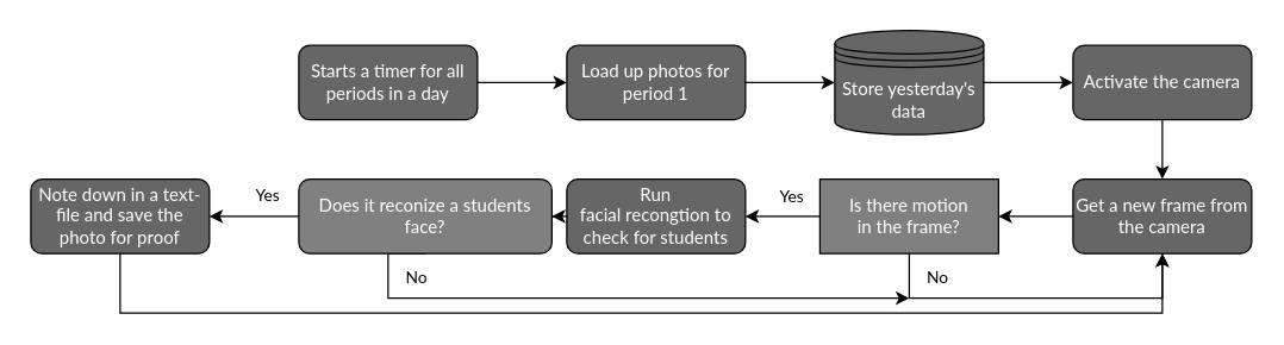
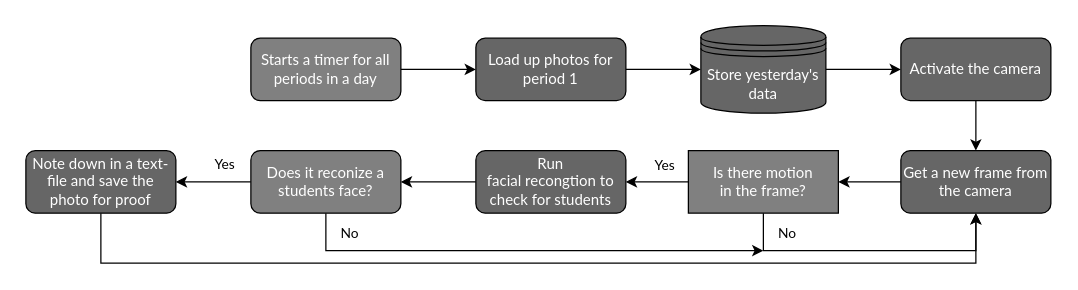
  <mxCell id="0" />
  <mxCell id="1" parent="0" />
  <mxCell id="2" style="edgeStyle=orthogonalEdgeStyle;rounded=0;orthogonalLoop=1;jettySize=auto;html=1;fontFamily=Lato;fontColor=#FFFFFF;" parent="1" source="3" target="5" edge="1"><mxGeometry relative="1" as="geometry" /></mxCell>
- <mxCell id="3" value="Starts a timer for all periods in a day" style="rounded=1;whiteSpace=wrap;html=1;fontFamily=Lato;fontColor=#FFFFFF;labelBackgroundColor=none;fillColor=#666666;strokeColor=#000000;" parent="1" vertex="1"><mxGeometry x="200" y="30" width="120" height="50" as="geometry" /></mxCell>
+ <mxCell id="3" value="Starts a timer for all periods in a day" style="rounded=1;whiteSpace=wrap;html=1;fontFamily=Lato;fontColor=#FFFFFF;labelBackgroundColor=none;fillColor=#808080;strokeColor=#000000;" parent="1" vertex="1"><mxGeometry x="200" y="30" width="120" height="50" as="geometry" /></mxCell>
  <mxCell id="4" style="edgeStyle=orthogonalEdgeStyle;rounded=0;orthogonalLoop=1;jettySize=auto;html=1;fontFamily=Lato;fontColor=#FFFFFF;" parent="1" source="5" target="7" edge="1"><mxGeometry relative="1" as="geometry" /></mxCell>
  <mxCell id="5" value="Load up photos for period&amp;nbsp;1" style="rounded=1;whiteSpace=wrap;html=1;fontFamily=Lato;FType=g;labelBorderColor=none;labelBackgroundColor=none;fillColor=#666666;fontColor=#FFFFFF;strokeColor=#000000;glass=0;shadow=0;comic=0;" parent="1" vertex="1"><mxGeometry x="380" y="30" width="120" height="50" as="geometry" /></mxCell>
  <mxCell id="6" style="edgeStyle=orthogonalEdgeStyle;rounded=0;orthogonalLoop=1;jettySize=auto;html=1;fontFamily=Lato;fontColor=#FFFFFF;" parent="1" source="7" target="9" edge="1"><mxGeometry relative="1" as="geometry" /></mxCell>
  <mxCell id="7" value="Store yesterday's data" style="shape=datastore;whiteSpace=wrap;html=1;rounded=1;shadow=0;glass=0;comic=0;fillColor=#666666;fontFamily=Lato;fontColor=#FFFFFF;" parent="1" vertex="1"><mxGeometry x="560" y="20" width="100" height="70" as="geometry" /></mxCell>
  <mxCell id="8" style="edgeStyle=orthogonalEdgeStyle;rounded=0;orthogonalLoop=1;jettySize=auto;html=1;fontFamily=Lato;fontColor=#FFFFFF;" parent="1" source="9" target="20" edge="1"><mxGeometry relative="1" as="geometry" /></mxCell>
  <mxCell id="9" value="Activate the camera" style="rounded=1;whiteSpace=wrap;html=1;shadow=0;glass=0;comic=0;fillColor=#666666;fontFamily=Lato;fontColor=#FFFFFF;" parent="1" vertex="1"><mxGeometry x="720" y="30" width="120" height="50" as="geometry" /></mxCell>
  <mxCell id="10" style="edgeStyle=orthogonalEdgeStyle;rounded=0;orthogonalLoop=1;jettySize=auto;html=1;fontFamily=Lato;fontColor=#FFFFFF;" parent="1" source="13" target="15" edge="1"><mxGeometry relative="1" as="geometry" /></mxCell>
  <mxCell id="11" value="Yes" style="edgeLabel;html=1;align=center;verticalAlign=middle;resizable=0;points=[];fontFamily=Lato;fontColor=#000000;labelBackgroundColor=none;" parent="10" vertex="1" connectable="0"><mxGeometry x="0.12" y="1" relative="1" as="geometry"><mxPoint x="8" y="-16" as="offset" /></mxGeometry></mxCell>
  <mxCell id="12" style="edgeStyle=orthogonalEdgeStyle;rounded=0;orthogonalLoop=1;jettySize=auto;html=1;exitX=0.5;exitY=1;exitDx=0;exitDy=0;entryX=0.5;entryY=1;entryDx=0;entryDy=0;fontFamily=Lato;fontColor=#FFFFFF;" parent="1" source="13" target="20" edge="1"><mxGeometry relative="1" as="geometry"><Array as="points"><mxPoint x="610" y="200" /><mxPoint x="780" y="200" /></Array></mxGeometry></mxCell>
  <mxCell id="13" value="Is there motion&lt;br&gt;in the frame?" style="whiteSpace=wrap;html=1;shadow=0;glass=0;comic=0;fillColor=#808080;fontFamily=Lato;fontColor=#FFFFFF;rounded=0;" parent="1" vertex="1"><mxGeometry x="550" y="120" width="120" height="50" as="geometry" /></mxCell>
  <mxCell id="14" style="edgeStyle=orthogonalEdgeStyle;rounded=0;orthogonalLoop=1;jettySize=auto;html=1;fontFamily=Lato;fontColor=#000000;" parent="1" source="15" target="18" edge="1"><mxGeometry relative="1" as="geometry" /></mxCell>
  <mxCell id="15" value="Run&lt;br&gt;facial recongtion to check for students" style="rounded=1;whiteSpace=wrap;html=1;shadow=0;glass=0;comic=0;fillColor=#666666;fontFamily=Lato;fontColor=#FFFFFF;" parent="1" vertex="1"><mxGeometry x="380" y="120" width="120" height="50" as="geometry" /></mxCell>
  <mxCell id="16" style="edgeStyle=orthogonalEdgeStyle;rounded=0;orthogonalLoop=1;jettySize=auto;html=1;fontFamily=Lato;fontColor=#FFFFFF;" parent="1" source="18" target="23" edge="1"><mxGeometry relative="1" as="geometry" /></mxCell>
  <mxCell id="17" style="edgeStyle=orthogonalEdgeStyle;rounded=0;orthogonalLoop=1;jettySize=auto;html=1;exitX=0.5;exitY=1;exitDx=0;exitDy=0;fontFamily=Lato;fontColor=#FFFFFF;" parent="1" source="18" edge="1"><mxGeometry relative="1" as="geometry"><mxPoint x="610" y="200" as="targetPoint" /><Array as="points"><mxPoint x="260" y="200" /></Array></mxGeometry></mxCell>
- <mxCell id="18" value="Does it reconize a students face?" style="rounded=1;whiteSpace=wrap;html=1;shadow=0;glass=0;comic=0;fillColor=#808080;fontFamily=Lato;fontColor=#FFFFFF;" parent="1" vertex="1"><mxGeometry x="200" y="120" width="170" height="50" as="geometry" /></mxCell>
+ <mxCell id="18" value="Does it reconize a students face?" style="rounded=1;whiteSpace=wrap;html=1;shadow=0;glass=0;comic=0;fillColor=#808080;fontFamily=Lato;fontColor=#FFFFFF;" parent="1" vertex="1"><mxGeometry x="200" y="120" width="120" height="50" as="geometry" /></mxCell>
  <mxCell id="19" style="edgeStyle=orthogonalEdgeStyle;rounded=0;orthogonalLoop=1;jettySize=auto;html=1;fontFamily=Lato;fontColor=#FFFFFF;" parent="1" source="20" target="13" edge="1"><mxGeometry relative="1" as="geometry" /></mxCell>
  <mxCell id="20" value="Get a new frame from the camera" style="rounded=1;whiteSpace=wrap;html=1;shadow=0;glass=0;comic=0;fillColor=#666666;fontFamily=Lato;fontColor=#FFFFFF;" parent="1" vertex="1"><mxGeometry x="720" y="120" width="120" height="50" as="geometry" /></mxCell>
  <mxCell id="21" value="No" style="edgeLabel;html=1;align=center;verticalAlign=middle;resizable=0;points=[];fontFamily=Lato;fontColor=#000000;labelBackgroundColor=none;" parent="1" vertex="1" connectable="0"><mxGeometry x="620" y="200" as="geometry"><mxPoint x="8" y="-16" as="offset" /></mxGeometry></mxCell>
  <mxCell id="22" style="edgeStyle=orthogonalEdgeStyle;rounded=0;orthogonalLoop=1;jettySize=auto;html=1;exitX=0.5;exitY=1;exitDx=0;exitDy=0;entryX=0.5;entryY=1;entryDx=0;entryDy=0;fontFamily=Lato;fontColor=#FFFFFF;" parent="1" source="23" target="20" edge="1"><mxGeometry relative="1" as="geometry"><Array as="points"><mxPoint x="80" y="210" /><mxPoint x="780" y="210" /></Array></mxGeometry></mxCell>
  <mxCell id="23" value="Note down in a text-file and save the photo for proof" style="rounded=1;whiteSpace=wrap;html=1;shadow=0;glass=0;comic=0;fillColor=#666666;fontFamily=Lato;fontColor=#FFFFFF;" parent="1" vertex="1"><mxGeometry y="120" width="120" height="50" as="geometry" x="20" /></mxCell>
  <mxCell id="24" value="Yes" style="edgeLabel;html=1;align=center;verticalAlign=middle;resizable=0;points=[];fontFamily=Lato;fontColor=#000000;labelBackgroundColor=none;" parent="1" vertex="1" connectable="0"><mxGeometry x="170" y="145" as="geometry"><mxPoint x="8" y="-16" as="offset" /></mxGeometry></mxCell>
  <mxCell id="25" value="No" style="edgeLabel;html=1;align=center;verticalAlign=middle;resizable=0;points=[];fontFamily=Lato;fontColor=#000000;labelBackgroundColor=none;" parent="1" vertex="1" connectable="0"><mxGeometry x="270" y="200" as="geometry"><mxPoint x="8" y="-16" as="offset" /></mxGeometry></mxCell>
